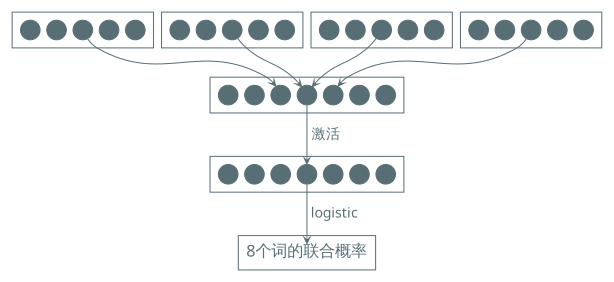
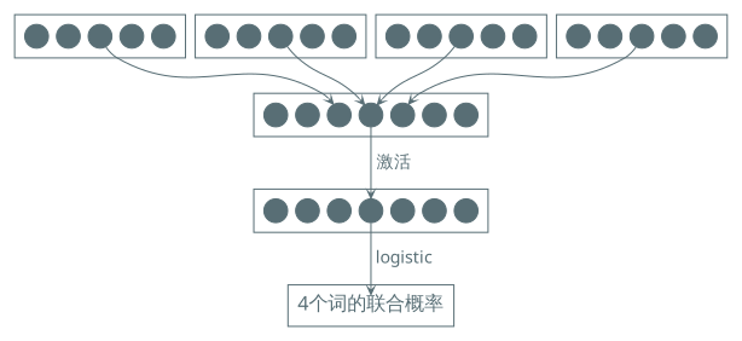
  digraph {
    compound=true
    nodesep=0.1
    ranksep=0.6
    node [color="#586e75" fontsize=20 margin=0 shape=point]
    edge [arrowhead=vee arrowsize=0.6 color="#586e75" fontcolor="#586e75" fontname="EBG,fzlz" fontsize=14]
    w11 [height=0.27]
    w12 [height=0.27]
    w13 [height=0.27]
    w14 [height=0.27]
    w15 [height=0.27]
    w21 [height=0.27]
    w22 [height=0.27]
    w23 [height=0.27]
    w24 [height=0.27]
    w25 [height=0.27]
    w31 [height=0.27]
    w32 [height=0.27]
    w33 [height=0.27]
    w34 [height=0.27]
    w35 [height=0.27]
    w41 [height=0.27]
    w42 [height=0.27]
    w43 [height=0.27]
    w44 [height=0.27]
    w45 [height=0.27]
    z1 [height=0.27]
    z2 [height=0.27]
    z3 [height=0.27]
    z4 [height=0.27]
    z5 [height=0.27]
    z6 [height=0.27]
    z7 [height=0.27]
    a1 [height=0.27]
    a2 [height=0.27]
    a3 [height=0.27]
    a4 [height=0.27]
    a5 [height=0.27]
    a6 [height=0.27]
    a7 [height=0.27]
-   n35 [fontcolor="#586e75" fontname="EBG,fzlz" fontsize=16 height=0.27 label="8个词的联合概率" shape=plain]
+   n35 [fontcolor="#586e75" fontname="EBG,fzlz" fontsize=16 height=0.27 label="4个词的联合概率" shape=plain]
    subgraph cluster_1 {
      color="#586e75"
      rank=same
      w11
      w12
      w13
      w14
      w15
    }
    subgraph cluster_2 {
      color="#586e75"
      rank=same
      w21
      w22
      w23
      w24
      w25
    }
    subgraph cluster_3 {
      color="#586e75"
      rank=same
      w31
      w32
      w33
      w34
      w35
    }
    subgraph cluster_4 {
      color="#586e75"
      rank=same
      w41
      w42
      w43
      w44
      w45
    }
    subgraph cluster_5 {
      color="#586e75"
      rank=same
      z1
      z2
      z3
      z4
      z5
      z6
      z7
    }
    subgraph cluster_6 {
      color="#586e75"
      rank=same
      a1
      a2
      a3
      a4
      a5
      a6
      a7
    }
    subgraph cluster_7 {
      color="#586e75"
      n35
    }
    w13 -> z3
    w23 -> z4
    w33 -> z4
    w43 -> z5
    z4 -> a4 [label=" 激活 "]
    a4 -> n35 [label=" logistic"]
  }
